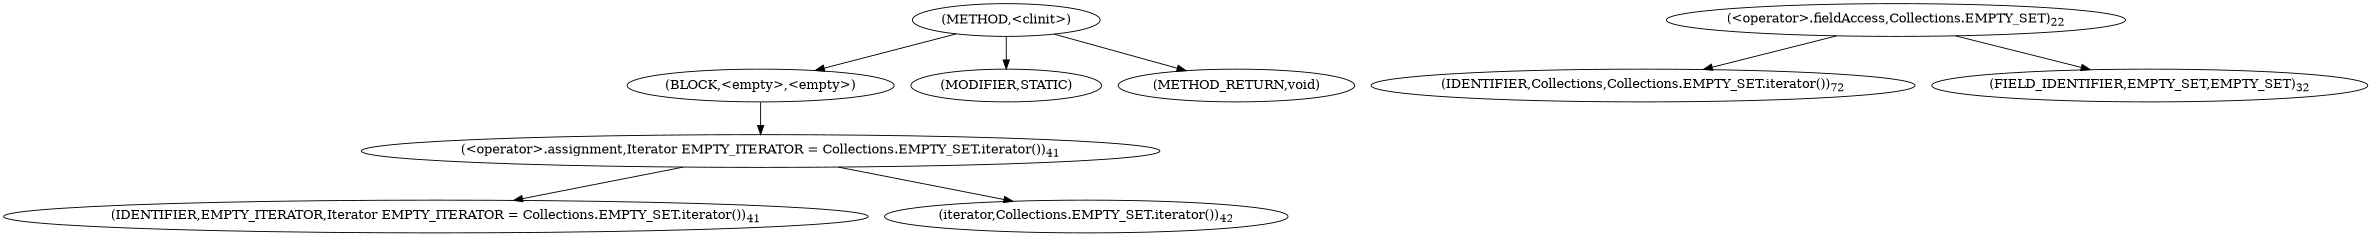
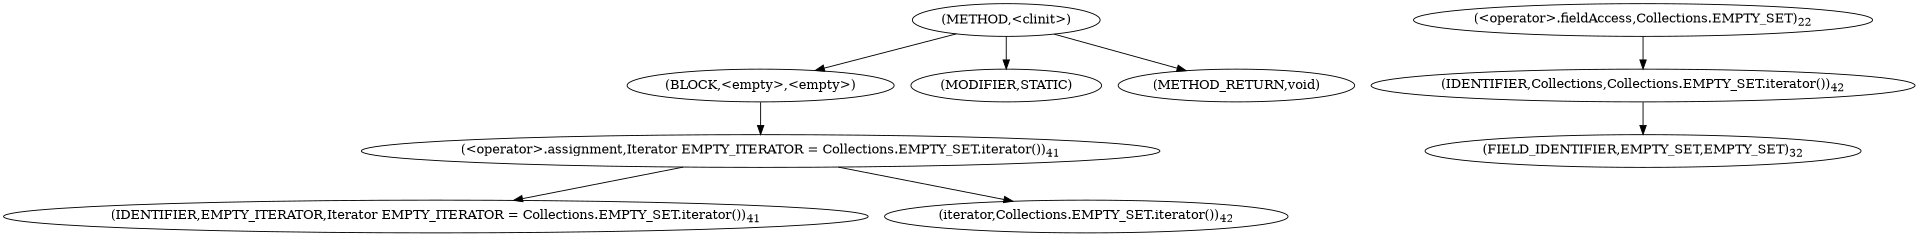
  digraph {
    n1 [label=<(METHOD,&lt;clinit&gt;)>]
    n2 [label=<(BLOCK,&lt;empty&gt;,&lt;empty&gt;)>]
    n3 [label=<(MODIFIER,STATIC)>]
    n4 [label=<(METHOD_RETURN,void)>]
    n5 [label=<(&lt;operator&gt;.assignment,Iterator EMPTY_ITERATOR = Collections.EMPTY_SET.iterator())<SUB>41</SUB>>]
    n6 [label=<(IDENTIFIER,EMPTY_ITERATOR,Iterator EMPTY_ITERATOR = Collections.EMPTY_SET.iterator())<SUB>41</SUB>>]
    n7 [label=<(iterator,Collections.EMPTY_SET.iterator())<SUB>42</SUB>>]
    n8 [label=<(&lt;operator&gt;.fieldAccess,Collections.EMPTY_SET)<SUB>22</SUB>>]
-   n9 [label=<(IDENTIFIER,Collections,Collections.EMPTY_SET.iterator())<SUB>72</SUB>>]
+   n9 [label=<(IDENTIFIER,Collections,Collections.EMPTY_SET.iterator())<SUB>42</SUB>>]
    n10 [label=<(FIELD_IDENTIFIER,EMPTY_SET,EMPTY_SET)<SUB>32</SUB>>]
    n1 -> n2
    n1 -> n3
    n1 -> n4
    n2 -> n5
    n5 -> n6
    n5 -> n7
    n8 -> n9
-   n8 -> n10
+   n9 -> n10
  }
